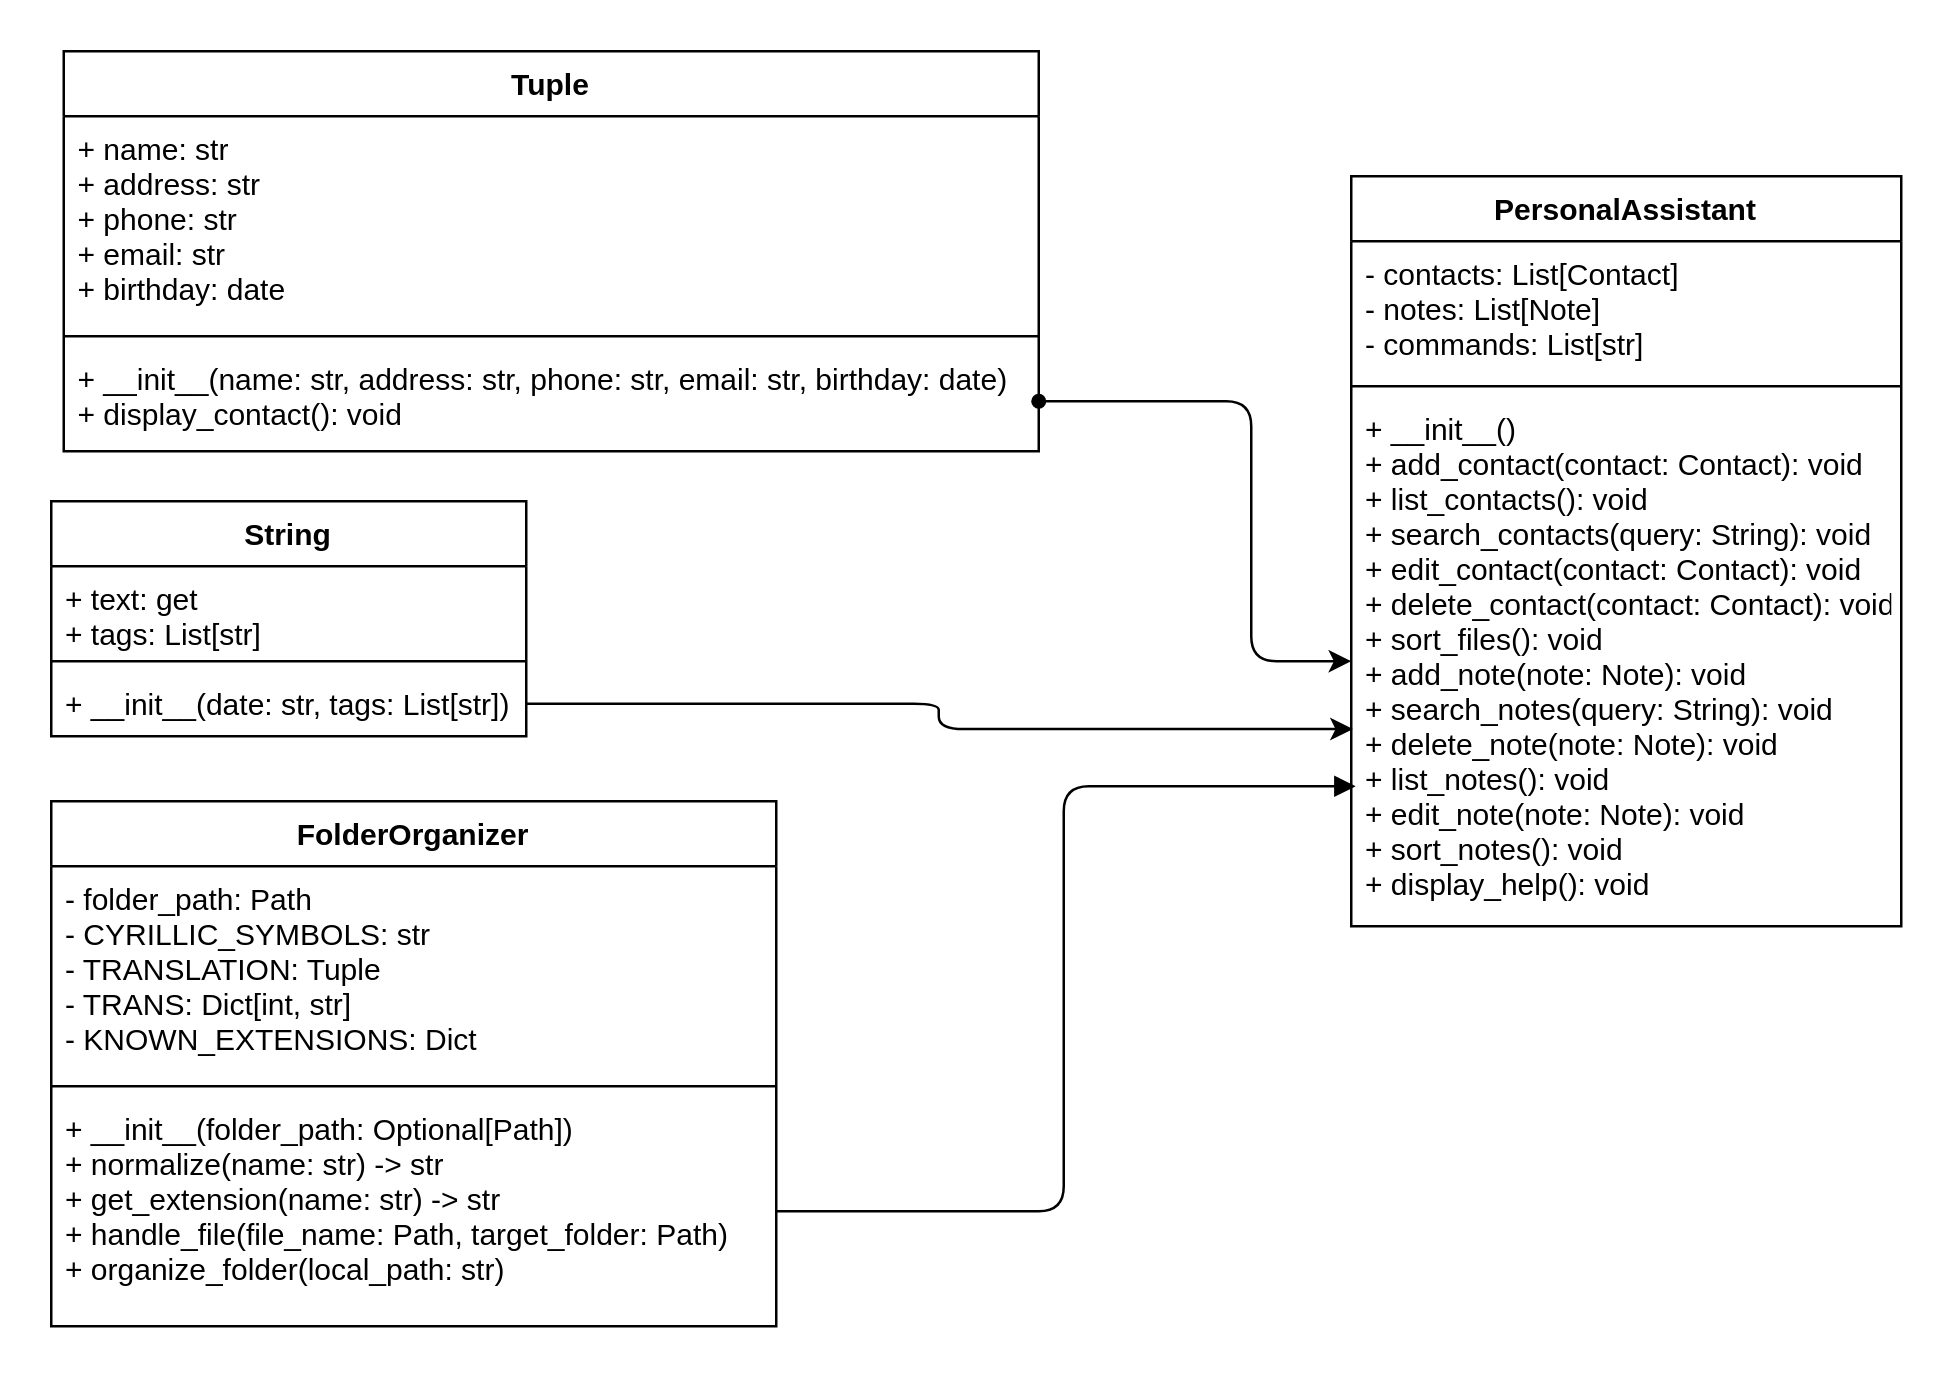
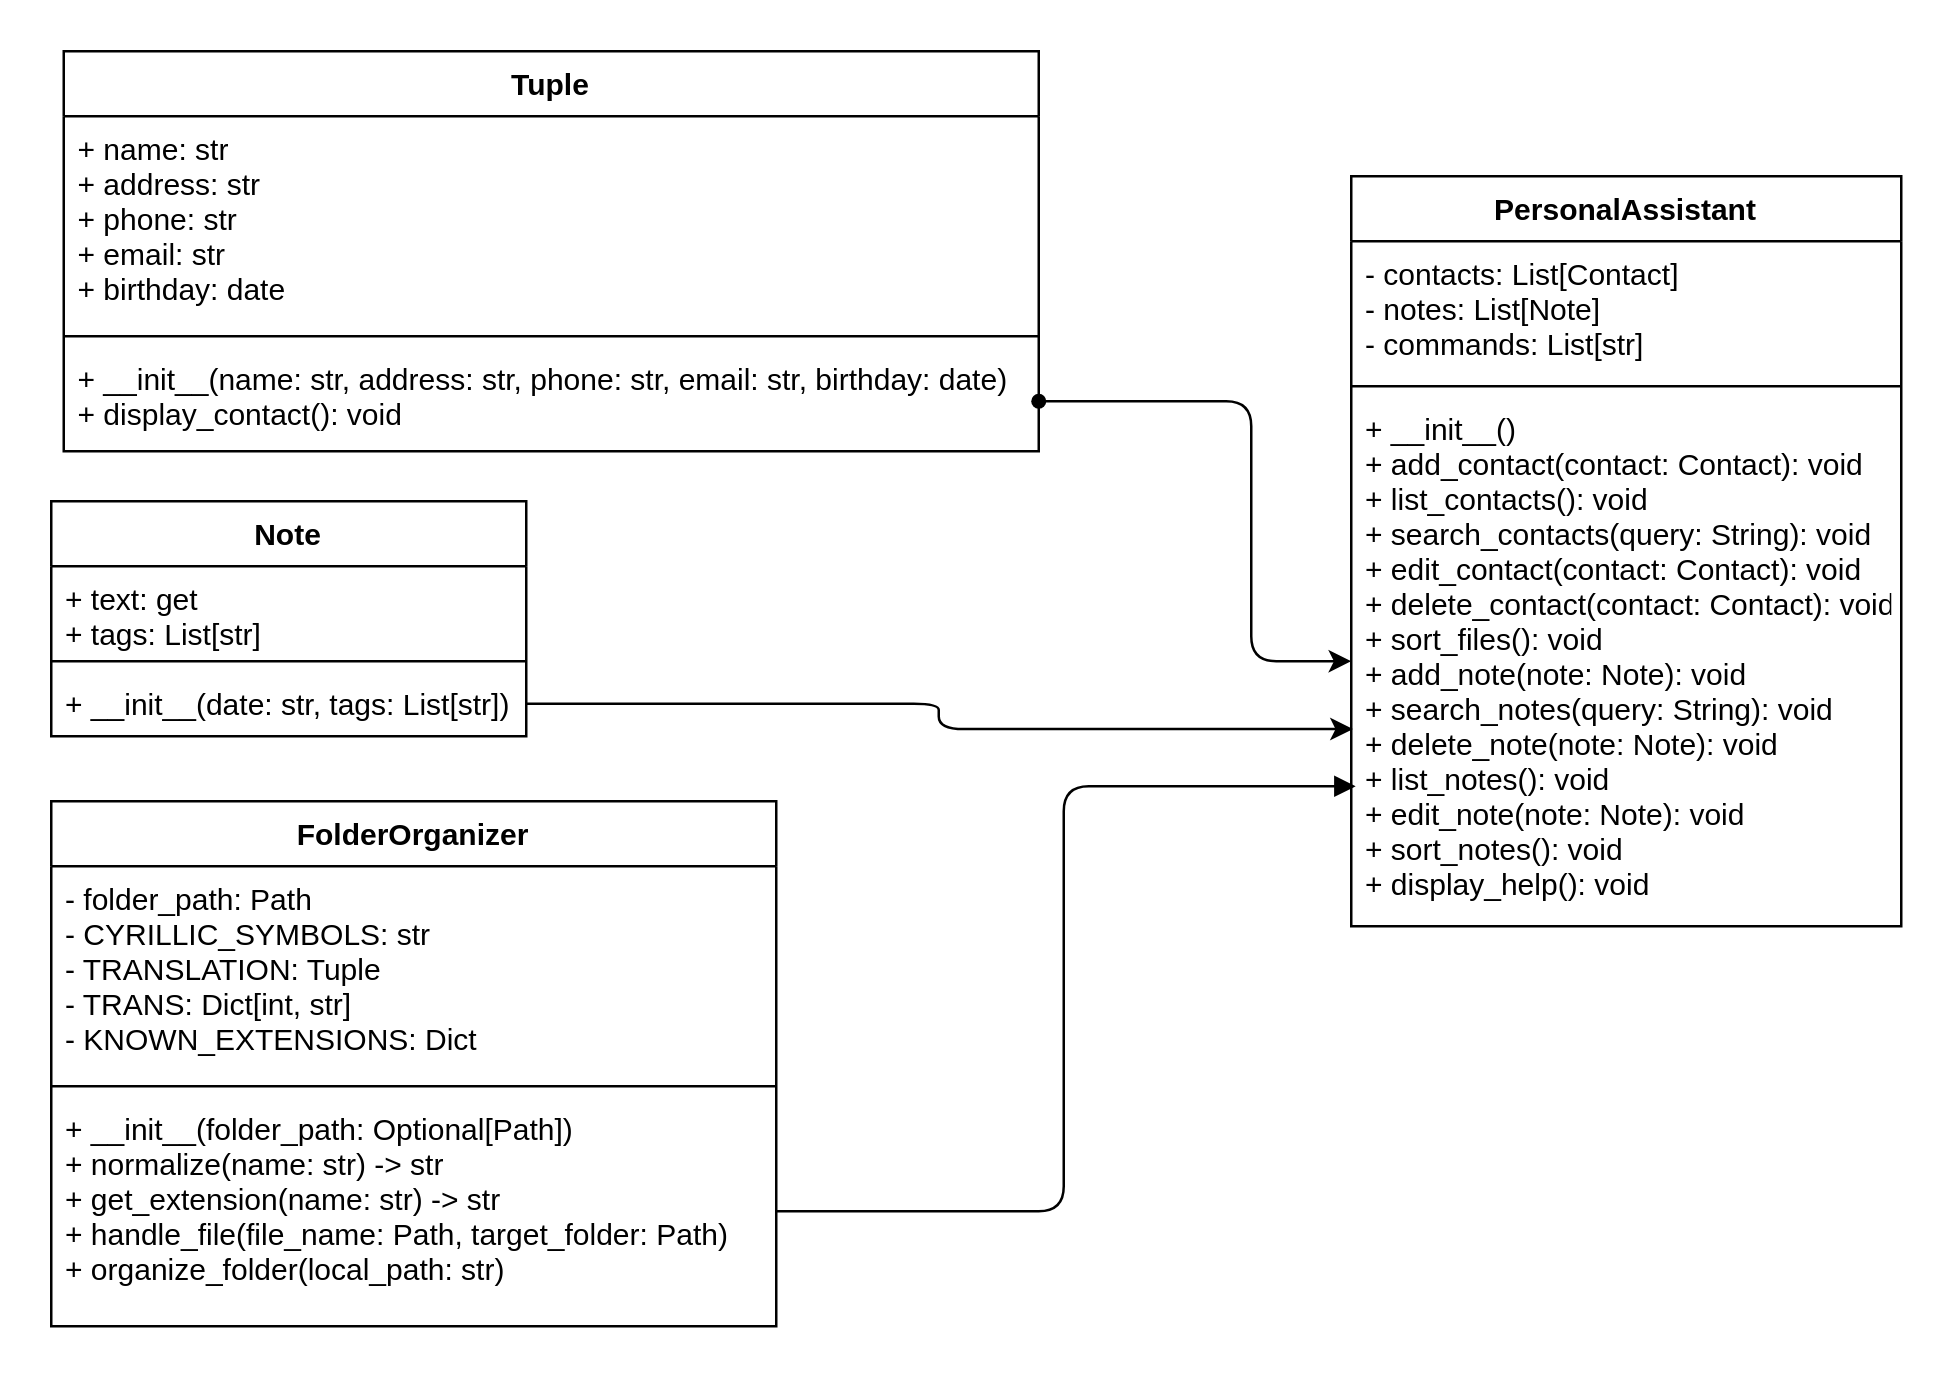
  <mxCell id="0" />
  <mxCell id="1" parent="0" />
  <mxCell id="2" value="FolderOrganizer" style="swimlane;fontStyle=1;align=center;verticalAlign=top;childLayout=stackLayout;horizontal=1;startSize=26;horizontalStack=0;resizeParent=1;resizeParentMax=0;resizeLast=0;collapsible=1;marginBottom=0;" parent="1" vertex="1"><mxGeometry x="20" y="320" width="290" height="210" as="geometry" /></mxCell>
  <mxCell id="3" value="- folder_path: Path&#10;- CYRILLIC_SYMBOLS: str&#10;- TRANSLATION: Tuple&#10;- TRANS: Dict[int, str]&#10;- KNOWN_EXTENSIONS: Dict&#10;" style="text;strokeColor=none;fillColor=none;align=left;verticalAlign=top;spacingLeft=4;spacingRight=4;overflow=hidden;rotatable=0;points=[[0,0.5],[1,0.5]];portConstraint=eastwest;" parent="2" vertex="1"><mxGeometry y="26" width="290" height="84" as="geometry" /></mxCell>
  <mxCell id="4" value="" style="line;strokeWidth=1;fillColor=none;align=left;verticalAlign=middle;spacingTop=-1;spacingLeft=3;spacingRight=3;rotatable=0;labelPosition=right;points=[];portConstraint=eastwest;strokeColor=inherit;" parent="2" vertex="1"><mxGeometry y="110" width="290" height="8" as="geometry" /></mxCell>
  <mxCell id="5" value="+ __init__(folder_path: Optional[Path])&#10;+ normalize(name: str) -&gt; str&#10;+ get_extension(name: str) -&gt; str&#10;+ handle_file(file_name: Path, target_folder: Path)&#10;+ organize_folder(local_path: str)&#10;" style="text;strokeColor=none;fillColor=none;align=left;verticalAlign=top;spacingLeft=4;spacingRight=4;overflow=hidden;rotatable=0;points=[[0,0.5],[1,0.5]];portConstraint=eastwest;" parent="2" vertex="1"><mxGeometry y="118" width="290" height="92" as="geometry" /></mxCell>
  <mxCell id="6" value="Tuple" style="swimlane;fontStyle=1;align=center;verticalAlign=top;childLayout=stackLayout;horizontal=1;startSize=26;horizontalStack=0;resizeParent=1;resizeParentMax=0;resizeLast=0;collapsible=1;marginBottom=0;" parent="1" vertex="1"><mxGeometry x="25" y="20" width="390" height="160" as="geometry" /></mxCell>
  <mxCell id="7" value="+ name: str&#10;+ address: str&#10;+ phone: str&#10;+ email: str&#10;+ birthday: date&#10;" style="text;strokeColor=none;fillColor=none;align=left;verticalAlign=top;spacingLeft=4;spacingRight=4;overflow=hidden;rotatable=0;points=[[0,0.5],[1,0.5]];portConstraint=eastwest;" parent="6" vertex="1"><mxGeometry y="26" width="390" height="84" as="geometry" /></mxCell>
  <mxCell id="8" value="" style="line;strokeWidth=1;fillColor=none;align=left;verticalAlign=middle;spacingTop=-1;spacingLeft=3;spacingRight=3;rotatable=0;labelPosition=right;points=[];portConstraint=eastwest;strokeColor=inherit;" parent="6" vertex="1"><mxGeometry y="110" width="390" height="8" as="geometry" /></mxCell>
  <mxCell id="9" value="+ __init__(name: str, address: str, phone: str, email: str, birthday: date)&#10;+ display_contact(): void" style="text;strokeColor=none;fillColor=none;align=left;verticalAlign=top;spacingLeft=4;spacingRight=4;overflow=hidden;rotatable=0;points=[[0,0.5],[1,0.5]];portConstraint=eastwest;" parent="6" vertex="1"><mxGeometry y="118" width="390" height="42" as="geometry" /></mxCell>
- <mxCell id="10" value="String" style="swimlane;fontStyle=1;align=center;verticalAlign=top;childLayout=stackLayout;horizontal=1;startSize=26;horizontalStack=0;resizeParent=1;resizeParentMax=0;resizeLast=0;collapsible=1;marginBottom=0;" parent="1" vertex="1"><mxGeometry x="20" y="200" width="190" height="94" as="geometry" /></mxCell>
+ <mxCell id="10" value="Note" style="swimlane;fontStyle=1;align=center;verticalAlign=top;childLayout=stackLayout;horizontal=1;startSize=26;horizontalStack=0;resizeParent=1;resizeParentMax=0;resizeLast=0;collapsible=1;marginBottom=0;" parent="1" vertex="1"><mxGeometry x="20" y="200" width="190" height="94" as="geometry" /></mxCell>
  <mxCell id="11" value="+ text: get&#10;+ tags: List[str]" style="text;strokeColor=none;fillColor=none;align=left;verticalAlign=top;spacingLeft=4;spacingRight=4;overflow=hidden;rotatable=0;points=[[0,0.5],[1,0.5]];portConstraint=eastwest;" parent="10" vertex="1"><mxGeometry y="26" width="190" height="34" as="geometry" /></mxCell>
  <mxCell id="12" value="" style="line;strokeWidth=1;fillColor=none;align=left;verticalAlign=middle;spacingTop=-1;spacingLeft=3;spacingRight=3;rotatable=0;labelPosition=right;points=[];portConstraint=eastwest;strokeColor=inherit;" parent="10" vertex="1"><mxGeometry y="60" width="190" height="8" as="geometry" /></mxCell>
  <mxCell id="13" value="+ __init__(date: str, tags: List[str])" style="text;strokeColor=none;fillColor=none;align=left;verticalAlign=top;spacingLeft=4;spacingRight=4;overflow=hidden;rotatable=0;points=[[0,0.5],[1,0.5]];portConstraint=eastwest;" parent="10" vertex="1"><mxGeometry y="68" width="190" height="26" as="geometry" /></mxCell>
  <mxCell id="14" value="PersonalAssistant" style="swimlane;fontStyle=1;align=center;verticalAlign=top;childLayout=stackLayout;horizontal=1;startSize=26;horizontalStack=0;resizeParent=1;resizeParentMax=0;resizeLast=0;collapsible=1;marginBottom=0;" parent="1" vertex="1"><mxGeometry x="540" y="70" width="220" height="300" as="geometry" /></mxCell>
  <mxCell id="15" value=" - contacts: List[Contact]&#10;- notes: List[Note]&#10;- commands: List[str]" style="text;strokeColor=none;fillColor=none;align=left;verticalAlign=top;spacingLeft=4;spacingRight=4;overflow=hidden;rotatable=0;points=[[0,0.5],[1,0.5]];portConstraint=eastwest;" parent="14" vertex="1"><mxGeometry y="26" width="220" height="54" as="geometry" /></mxCell>
  <mxCell id="16" value="" style="line;strokeWidth=1;fillColor=none;align=left;verticalAlign=middle;spacingTop=-1;spacingLeft=3;spacingRight=3;rotatable=0;labelPosition=right;points=[];portConstraint=eastwest;strokeColor=inherit;" parent="14" vertex="1"><mxGeometry y="80" width="220" height="8" as="geometry" /></mxCell>
  <mxCell id="17" value="+ __init__()&#10;+ add_contact(contact: Contact): void&#10;+ list_contacts(): void&#10;+ search_contacts(query: String): void&#10;+ edit_contact(contact: Contact): void&#10;+ delete_contact(contact: Contact): void&#10;+ sort_files(): void&#10;+ add_note(note: Note): void&#10;+ search_notes(query: String): void&#10;+ delete_note(note: Note): void&#10;+ list_notes(): void&#10;+ edit_note(note: Note): void&#10;+ sort_notes(): void&#10;+ display_help(): void" style="text;strokeColor=none;fillColor=none;align=left;verticalAlign=top;spacingLeft=4;spacingRight=4;overflow=hidden;rotatable=0;points=[[0,0.5],[1,0.5]];portConstraint=eastwest;" parent="14" vertex="1"><mxGeometry y="88" width="220" height="212" as="geometry" /></mxCell>
  <mxCell id="18" value="" style="shape=waypoint;sketch=0;size=6;pointerEvents=1;points=[];fillColor=default;resizable=0;rotatable=0;perimeter=centerPerimeter;snapToPoint=1;verticalAlign=top;fontStyle=1;startSize=26;" parent="1" vertex="1"><mxGeometry x="405" y="150" width="20" height="20" as="geometry" /></mxCell>
  <mxCell id="19" style="edgeStyle=orthogonalEdgeStyle;html=1;exitX=0.003;exitY=0.628;exitDx=0;exitDy=0;entryX=1;entryY=0.5;entryDx=0;entryDy=0;startArrow=classic;startFill=1;elbow=vertical;endArrow=none;endFill=0;exitPerimeter=0;" parent="1" source="17" target="13" edge="1"><mxGeometry relative="1" as="geometry" /></mxCell>
  <mxCell id="20" style="edgeStyle=orthogonalEdgeStyle;html=1;exitX=0;exitY=0.5;exitDx=0;exitDy=0;entryX=1.104;entryY=0.417;entryDx=0;entryDy=0;entryPerimeter=0;startArrow=classic;startFill=1;endArrow=none;endFill=0;elbow=vertical;" parent="1" source="17" target="18" edge="1"><mxGeometry relative="1" as="geometry"><Array as="points"><mxPoint x="500" y="264" /><mxPoint x="500" y="160" /></Array></mxGeometry></mxCell>
  <mxCell id="21" style="edgeStyle=orthogonalEdgeStyle;html=1;exitX=1;exitY=0.5;exitDx=0;exitDy=0;entryX=0.008;entryY=0.736;entryDx=0;entryDy=0;entryPerimeter=0;startArrow=none;startFill=0;endArrow=block;endFill=1;elbow=vertical;" parent="1" source="5" target="17" edge="1"><mxGeometry relative="1" as="geometry" /></mxCell>
